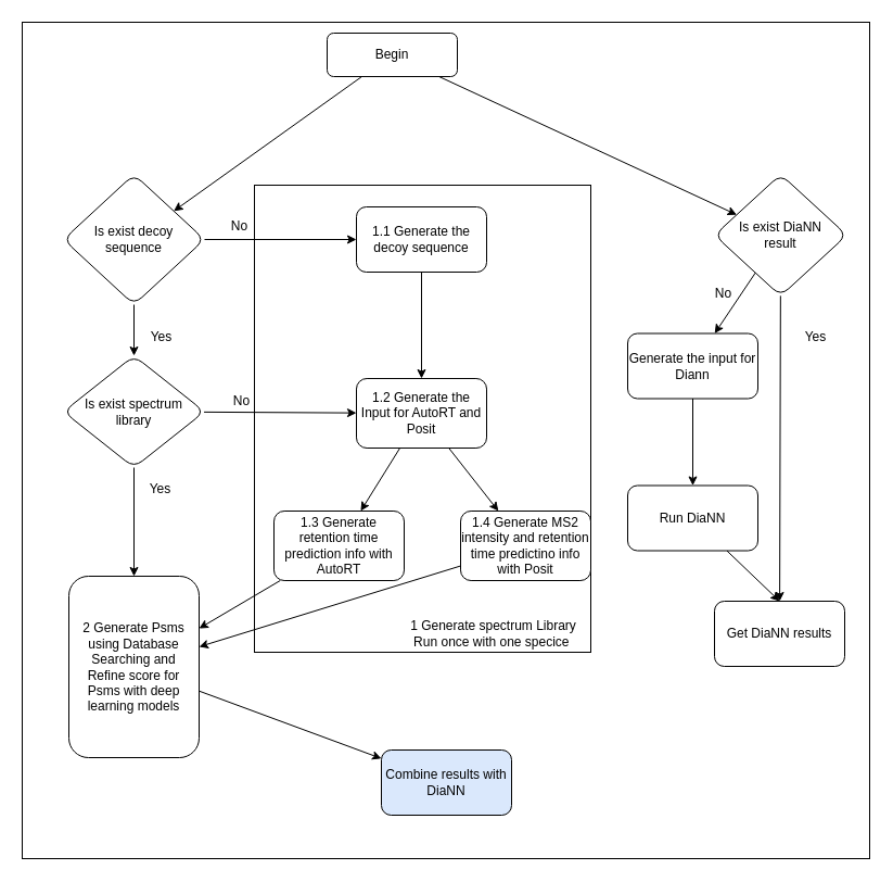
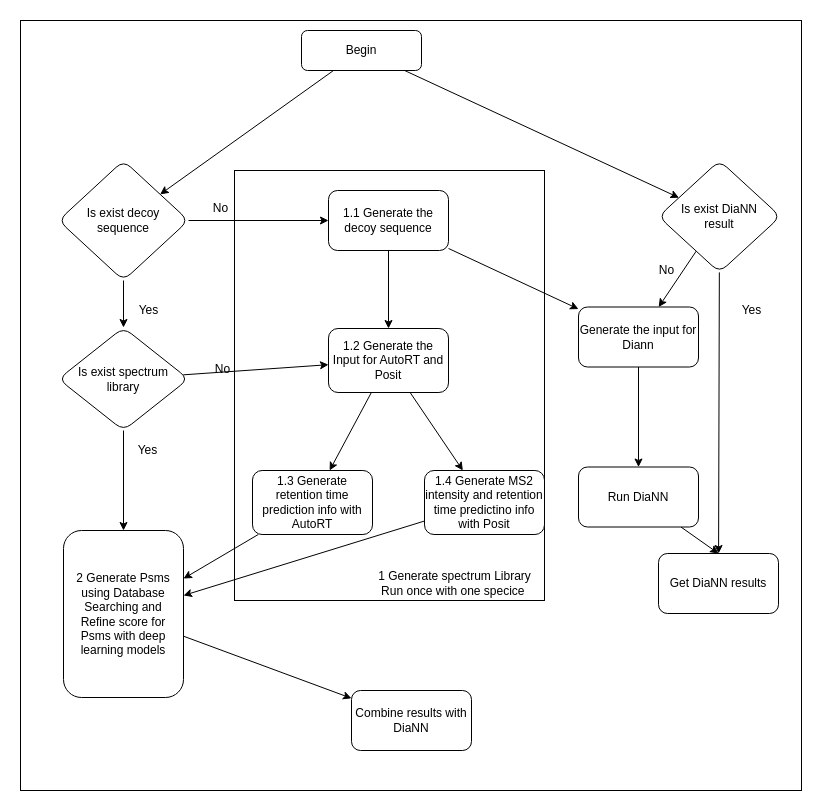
  <mxCell id="0" />
  <mxCell id="1" parent="0" />
  <mxCell id="2" value="" style="shape=ext;double=0;rounded=0;whiteSpace=wrap;html=1;" vertex="1" parent="1"><mxGeometry x="20" y="20" width="781" height="770" as="geometry" /></mxCell>
  <mxCell id="3" value="" style="shape=ext;double=0;rounded=0;whiteSpace=wrap;html=1;" vertex="1" parent="1"><mxGeometry x="234" y="170" width="310" height="430" as="geometry" /></mxCell>
  <mxCell id="4" value="" style="edgeStyle=none;html=1;" edge="1" parent="1" source="5" target="32"><mxGeometry relative="1" as="geometry" /></mxCell>
  <mxCell id="5" value="Begin" style="whiteSpace=wrap;html=1;rounded=1;" parent="1" vertex="1"><mxGeometry x="301" y="30" width="120" height="40" as="geometry" /></mxCell>
  <mxCell id="6" value="" style="edgeStyle=none;html=1;" edge="1" parent="1" source="7" target="23"><mxGeometry relative="1" as="geometry" /></mxCell>
- <mxCell id="7" value="1.2 Generate the Input for AutoRT and Posit" style="whiteSpace=wrap;html=1;rounded=1;" parent="1" vertex="1"><mxGeometry x="328" y="348" width="120" height="64" as="geometry" /></mxCell>
+ <mxCell id="7" value="1.2 Generate the Input for AutoRT and Posit" style="whiteSpace=wrap;html=1;rounded=1;" parent="1" vertex="1"><mxGeometry x="328" y="328" width="120" height="64" as="geometry" /></mxCell>
  <mxCell id="8" value="" style="edgeStyle=none;html=1;" parent="1" source="10" target="13" edge="1"><mxGeometry relative="1" as="geometry"><mxPoint x="228" y="220" as="sourcePoint" /></mxGeometry></mxCell>
  <mxCell id="9" value="" style="edgeStyle=none;html=1;" edge="1" parent="1" source="10" target="18"><mxGeometry relative="1" as="geometry" /></mxCell>
  <mxCell id="10" value="Is exist decoy sequence" style="rhombus;whiteSpace=wrap;html=1;rounded=1;" parent="1" vertex="1"><mxGeometry x="58" y="160" width="130" height="120" as="geometry" /></mxCell>
  <mxCell id="11" value="" style="edgeStyle=none;html=1;entryX=0.5;entryY=0;entryDx=0;entryDy=0;" edge="1" parent="1" target="7"><mxGeometry relative="1" as="geometry"><mxPoint x="388" y="245" as="sourcePoint" /><mxPoint x="388" y="351" as="targetPoint" /></mxGeometry></mxCell>
+ <mxCell id="12" style="edgeStyle=none;html=1;" edge="1" parent="1" source="13" target="35"><mxGeometry relative="1" as="geometry" /></mxCell>
  <mxCell id="13" value="1.1 Generate the decoy sequence" style="whiteSpace=wrap;html=1;rounded=1;" parent="1" vertex="1"><mxGeometry x="328" y="190" width="120" height="60" as="geometry" /></mxCell>
  <mxCell id="14" value="No" style="text;html=1;align=center;verticalAlign=middle;resizable=0;points=[];autosize=1;strokeColor=none;fillColor=none;" parent="1" vertex="1"><mxGeometry x="205" y="198" width="30" height="20" as="geometry" /></mxCell>
  <mxCell id="15" value="" style="endArrow=classic;html=1;" parent="1" source="5" target="10" edge="1"><mxGeometry width="50" height="50" relative="1" as="geometry"><mxPoint x="277" y="770" as="sourcePoint" /><mxPoint x="387" y="100" as="targetPoint" /></mxGeometry></mxCell>
  <mxCell id="16" value="" style="edgeStyle=none;html=1;" edge="1" parent="1" source="18" target="7"><mxGeometry relative="1" as="geometry"><mxPoint x="227.666" y="387.308" as="sourcePoint" /></mxGeometry></mxCell>
  <mxCell id="17" value="" style="edgeStyle=none;html=1;" edge="1" parent="1" source="18" target="27"><mxGeometry relative="1" as="geometry"><mxPoint x="123" y="482" as="targetPoint" /></mxGeometry></mxCell>
  <mxCell id="18" value="Is exist spectrum &lt;br&gt;library" style="rhombus;whiteSpace=wrap;html=1;rounded=1;" vertex="1" parent="1"><mxGeometry x="58" y="327" width="130" height="103" as="geometry" /></mxCell>
  <mxCell id="19" value="Yes" style="text;html=1;align=center;verticalAlign=middle;resizable=0;points=[];autosize=1;strokeColor=none;fillColor=none;" vertex="1" parent="1"><mxGeometry x="128" y="300" width="40" height="20" as="geometry" /></mxCell>
  <mxCell id="20" style="edgeStyle=none;html=1;" edge="1" parent="1" source="21" target="27"><mxGeometry relative="1" as="geometry"><mxPoint x="205" y="595" as="targetPoint" /></mxGeometry></mxCell>
  <mxCell id="21" value="1.3 Generate retention time prediction info with AutoRT" style="whiteSpace=wrap;html=1;rounded=1;" vertex="1" parent="1"><mxGeometry x="252" y="470" width="120" height="64" as="geometry" /></mxCell>
  <mxCell id="22" style="edgeStyle=none;html=1;" edge="1" parent="1" source="23" target="27"><mxGeometry relative="1" as="geometry" /></mxCell>
  <mxCell id="23" value="1.4 Generate MS2 intensity and retention time predictino info with Posit" style="whiteSpace=wrap;html=1;rounded=1;" vertex="1" parent="1"><mxGeometry x="424" y="470" width="120" height="64" as="geometry" /></mxCell>
  <mxCell id="24" value="" style="edgeStyle=none;html=1;" edge="1" parent="1" source="7" target="21"><mxGeometry relative="1" as="geometry"><mxPoint x="409.263" y="430" as="sourcePoint" /><mxPoint x="448.737" y="480" as="targetPoint" /></mxGeometry></mxCell>
  <mxCell id="25" value="Yes" style="text;html=1;align=center;verticalAlign=middle;resizable=0;points=[];autosize=1;strokeColor=none;fillColor=none;" vertex="1" parent="1"><mxGeometry x="127" y="440" width="40" height="20" as="geometry" /></mxCell>
  <mxCell id="26" value="" style="edgeStyle=none;html=1;" edge="1" parent="1" source="27" target="40"><mxGeometry relative="1" as="geometry"><mxPoint x="853.35" y="652.5" as="sourcePoint" /></mxGeometry></mxCell>
  <mxCell id="27" value="&lt;span&gt;2 Generate Psms using Database Searching and&lt;/span&gt;&lt;br&gt;&lt;span&gt;Refine score for Psms with deep learning models&lt;/span&gt;" style="whiteSpace=wrap;html=1;rounded=1;" vertex="1" parent="1"><mxGeometry x="63" y="530" width="120" height="167" as="geometry" /></mxCell>
  <mxCell id="28" value="No" style="text;html=1;align=center;verticalAlign=middle;resizable=0;points=[];autosize=1;strokeColor=none;fillColor=none;" vertex="1" parent="1"><mxGeometry x="207" y="359" width="30" height="20" as="geometry" /></mxCell>
  <mxCell id="29" value="1 Generate spectrum Library&lt;br&gt;Run once with one specice&amp;nbsp;" style="text;html=1;align=center;verticalAlign=middle;resizable=0;points=[];autosize=1;strokeColor=none;fillColor=none;" vertex="1" parent="1"><mxGeometry x="369" y="568" width="170" height="30" as="geometry" /></mxCell>
  <mxCell id="30" value="" style="edgeStyle=none;html=1;" edge="1" parent="1" source="32" target="33"><mxGeometry relative="1" as="geometry" /></mxCell>
  <mxCell id="31" value="" style="edgeStyle=none;html=1;" edge="1" parent="1" source="32" target="35"><mxGeometry relative="1" as="geometry" /></mxCell>
  <mxCell id="32" value="Is exist DiaNN &lt;br&gt;result" style="rhombus;whiteSpace=wrap;html=1;rounded=1;" vertex="1" parent="1"><mxGeometry x="658" y="160" width="122" height="112" as="geometry" /></mxCell>
  <mxCell id="33" value="Get DiaNN results" style="whiteSpace=wrap;html=1;rounded=1;" vertex="1" parent="1"><mxGeometry x="658" y="553" width="120" height="60" as="geometry" /></mxCell>
  <mxCell id="34" value="" style="edgeStyle=none;html=1;" edge="1" parent="1" source="35" target="37"><mxGeometry relative="1" as="geometry" /></mxCell>
  <mxCell id="35" value="Generate the input for Diann" style="whiteSpace=wrap;html=1;rounded=1;" vertex="1" parent="1"><mxGeometry x="578" y="306.5" width="120" height="60" as="geometry" /></mxCell>
  <mxCell id="36" style="edgeStyle=none;html=1;entryX=0.5;entryY=0;entryDx=0;entryDy=0;" edge="1" parent="1" source="37" target="33"><mxGeometry relative="1" as="geometry" /></mxCell>
- <mxCell id="37" value="Run DiaNN" style="whiteSpace=wrap;html=1;rounded=1;" vertex="1" parent="1"><mxGeometry x="578" y="446.5" width="120" height="60" as="geometry" /></mxCell>
+ <mxCell id="37" value="Run DiaNN" style="whiteSpace=wrap;html=1;rounded=1;" vertex="1" parent="1"><mxGeometry x="578" y="466.5" width="120" height="60" as="geometry" /></mxCell>
  <mxCell id="38" value="Yes" style="text;html=1;align=center;verticalAlign=middle;resizable=0;points=[];autosize=1;strokeColor=none;fillColor=none;" vertex="1" parent="1"><mxGeometry x="731" y="300" width="40" height="20" as="geometry" /></mxCell>
  <mxCell id="39" value="No" style="text;html=1;align=center;verticalAlign=middle;resizable=0;points=[];autosize=1;strokeColor=none;fillColor=none;" vertex="1" parent="1"><mxGeometry x="651" y="260" width="30" height="20" as="geometry" /></mxCell>
- <mxCell id="40" value="Combine results with DiaNN" style="whiteSpace=wrap;html=1;rounded=1;fillColor=#dae8fc;" vertex="1" parent="1"><mxGeometry x="351" y="690" width="120" height="60" as="geometry" /></mxCell>
+ <mxCell id="40" value="Combine results with DiaNN" style="whiteSpace=wrap;html=1;rounded=1;" vertex="1" parent="1"><mxGeometry x="351" y="690" width="120" height="60" as="geometry" /></mxCell>
